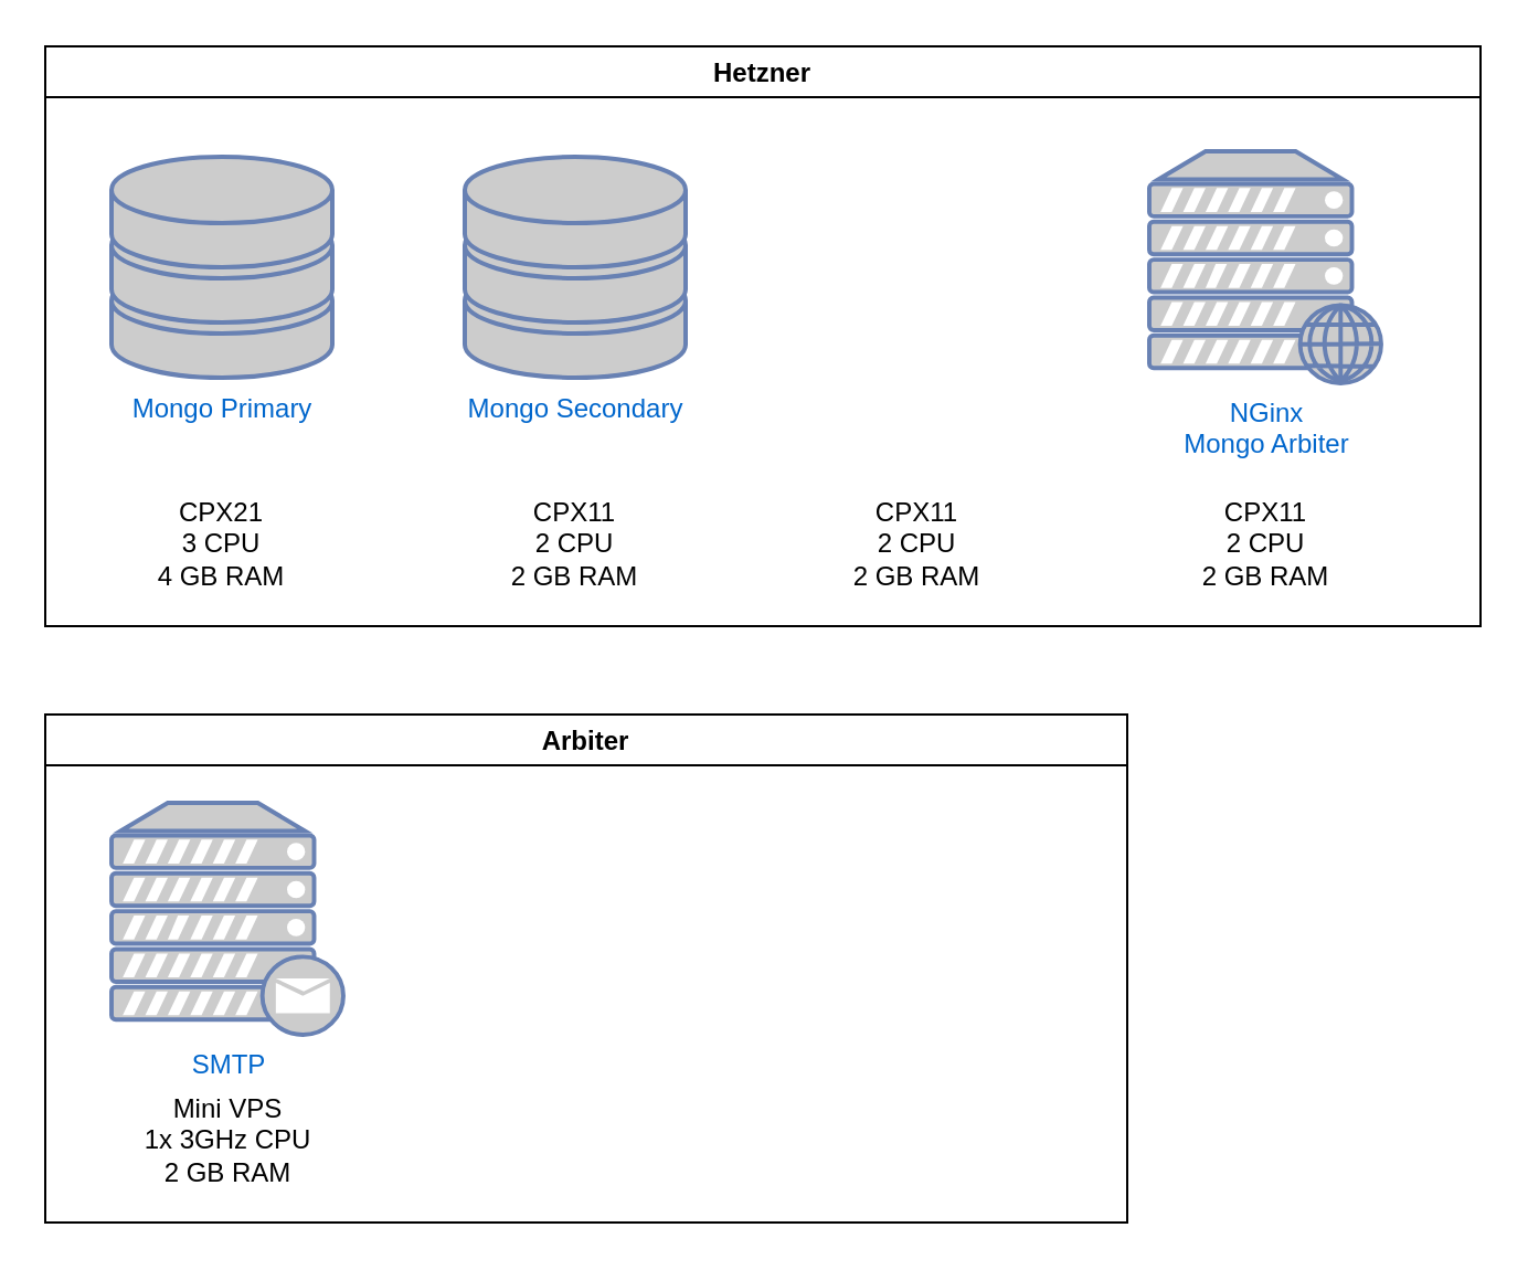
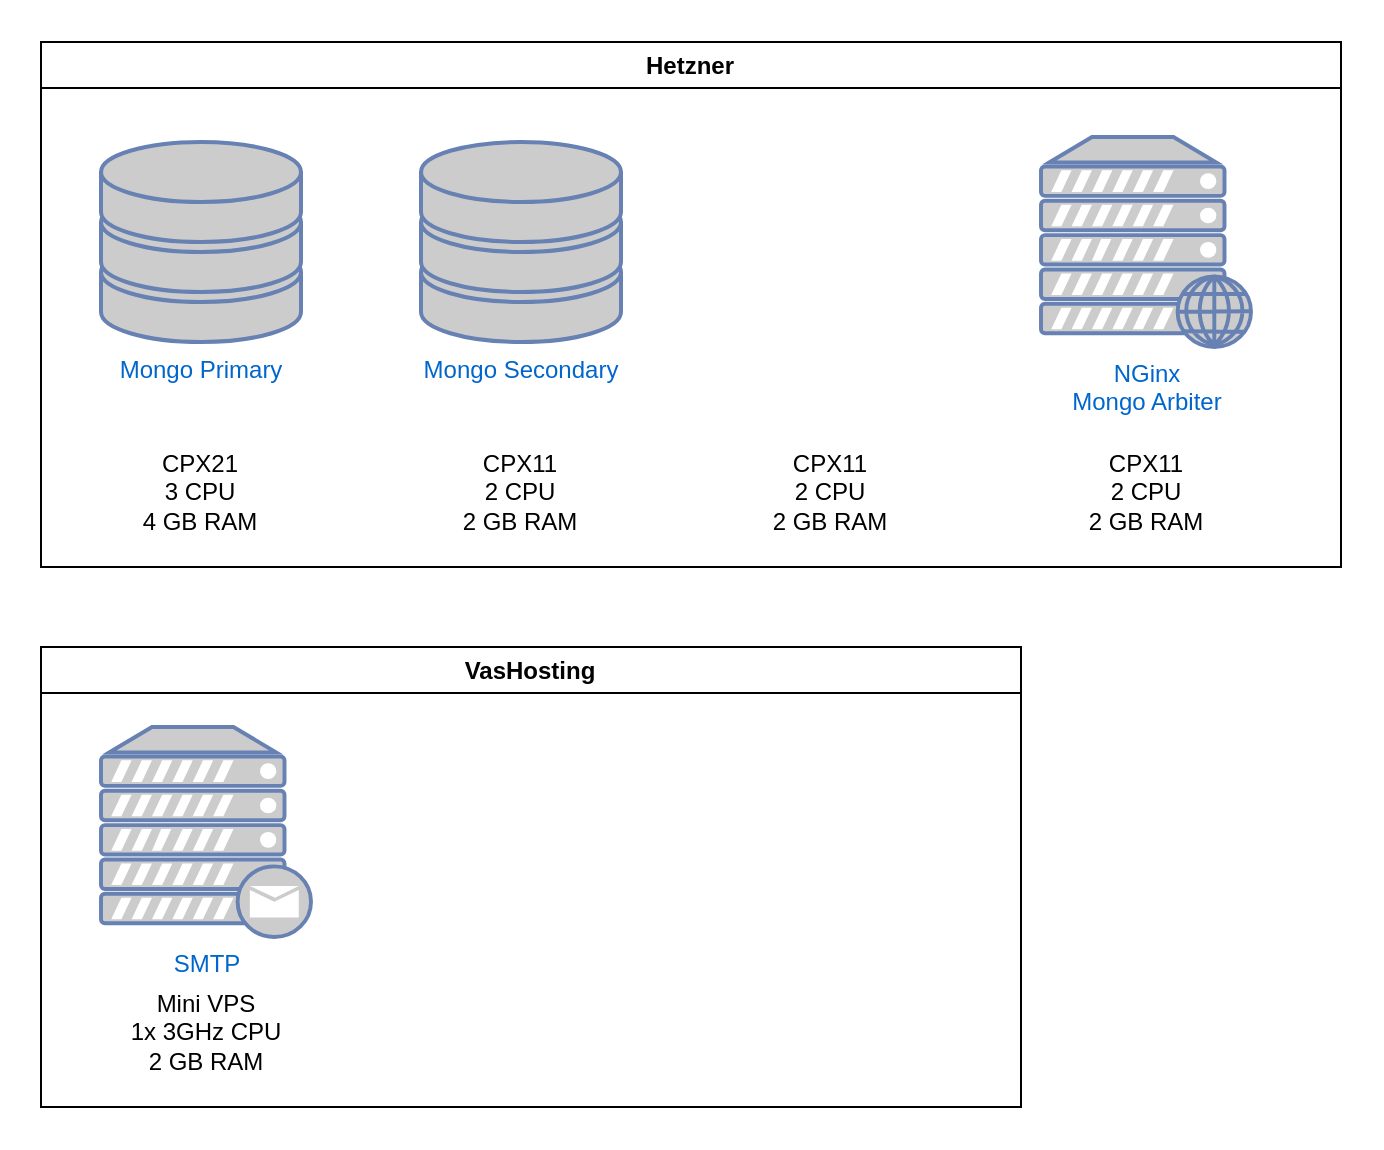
  <mxCell id="0" />
  <mxCell id="1" parent="0" />
  <mxCell id="2" value="SMTP" style="fontColor=#0066CC;verticalAlign=top;verticalLabelPosition=bottom;labelPosition=center;align=center;html=1;outlineConnect=0;fillColor=#CCCCCC;strokeColor=#6881B3;gradientColor=none;gradientDirection=north;strokeWidth=2;shape=mxgraph.networks.mail_server;" parent="1" vertex="1"><mxGeometry x="50" y="363" width="105" height="105" as="geometry" /></mxCell>
  <mxCell id="3" value="Hetzner" style="swimlane;" parent="1" vertex="1"><mxGeometry x="20" y="20.5" width="650" height="262.5" as="geometry" /></mxCell>
  <mxCell id="4" value="CPX21&lt;br&gt;3 CPU &lt;br&gt;4 GB RAM" style="text;html=1;strokeColor=none;fillColor=none;align=center;verticalAlign=middle;whiteSpace=wrap;rounded=0;" parent="3" vertex="1"><mxGeometry x="15" y="202.5" width="130" height="46.5" as="geometry" /></mxCell>
  <mxCell id="5" value="NGinx&lt;br&gt;Mongo Arbiter" style="fontColor=#0066CC;verticalAlign=top;verticalLabelPosition=bottom;labelPosition=center;align=center;html=1;outlineConnect=0;fillColor=#CCCCCC;strokeColor=#6881B3;gradientColor=none;gradientDirection=north;strokeWidth=2;shape=mxgraph.networks.web_server;" parent="3" vertex="1"><mxGeometry x="500" y="47.5" width="105" height="105" as="geometry" /></mxCell>
  <mxCell id="6" value="CPX11&lt;br&gt;2 CPU &lt;br&gt;2 GB RAM" style="text;html=1;strokeColor=none;fillColor=none;align=center;verticalAlign=middle;whiteSpace=wrap;rounded=0;" parent="3" vertex="1"><mxGeometry x="330" y="202.5" width="130" height="46.5" as="geometry" /></mxCell>
  <mxCell id="7" value="CPX11&lt;br&gt;2 CPU &lt;br&gt;2 GB RAM" style="text;html=1;strokeColor=none;fillColor=none;align=center;verticalAlign=middle;whiteSpace=wrap;rounded=0;" parent="3" vertex="1"><mxGeometry x="487.5" y="202.5" width="130" height="46.5" as="geometry" /></mxCell>
  <mxCell id="8" value="Mongo Secondary" style="fontColor=#0066CC;verticalAlign=top;verticalLabelPosition=bottom;labelPosition=center;align=center;html=1;outlineConnect=0;fillColor=#CCCCCC;strokeColor=#6881B3;gradientColor=none;gradientDirection=north;strokeWidth=2;shape=mxgraph.networks.storage;" vertex="1" parent="3"><mxGeometry x="190" y="50" width="100" height="100" as="geometry" /></mxCell>
  <mxCell id="9" value="CPX11&lt;br&gt;2 CPU &lt;br&gt;2 GB RAM" style="text;html=1;strokeColor=none;fillColor=none;align=center;verticalAlign=middle;whiteSpace=wrap;rounded=0;" vertex="1" parent="3"><mxGeometry x="175" y="202.5" width="130" height="46.5" as="geometry" /></mxCell>
  <mxCell id="10" value="Mongo Primary" style="fontColor=#0066CC;verticalAlign=top;verticalLabelPosition=bottom;labelPosition=center;align=center;html=1;outlineConnect=0;fillColor=#CCCCCC;strokeColor=#6881B3;gradientColor=none;gradientDirection=north;strokeWidth=2;shape=mxgraph.networks.storage;" parent="3" vertex="1"><mxGeometry x="30" y="50" width="100" height="100" as="geometry" /></mxCell>
- <mxCell id="11" value="Arbiter" style="swimlane;startSize=23;" parent="1" vertex="1"><mxGeometry x="20" y="323" width="490" height="230" as="geometry" /></mxCell>
+ <mxCell id="11" value="VasHosting" style="swimlane;startSize=23;" parent="1" vertex="1"><mxGeometry x="20" y="323" width="490" height="230" as="geometry" /></mxCell>
  <mxCell id="12" value="Mini VPS&lt;br&gt;1x 3GHz CPU &lt;br&gt;2 GB RAM" style="text;html=1;strokeColor=none;fillColor=none;align=center;verticalAlign=middle;whiteSpace=wrap;rounded=0;" parent="11" vertex="1"><mxGeometry x="17.5" y="170" width="130" height="46.5" as="geometry" /></mxCell>
